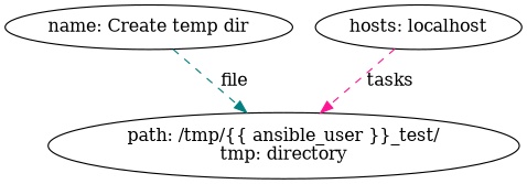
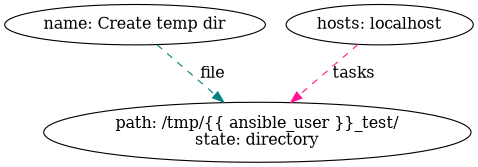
  digraph {
    edge [style=dashed]
-   n1 [label="path: /tmp/{{ ansible_user }}_test/\ntmp: directory\n"]
+   n1 [label="path: /tmp/{{ ansible_user }}_test/\nstate: directory\n"]
    n2 [label="name: Create temp dir\n"]
    n3 [label="hosts: localhost\n"]
    n2 -> n1 [color=teal label=file]
    n3 -> n1 [color=deeppink label=tasks]
  }
